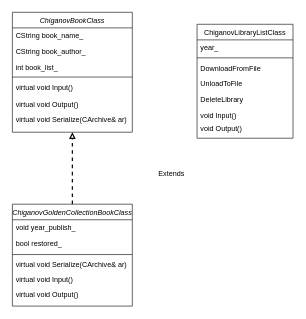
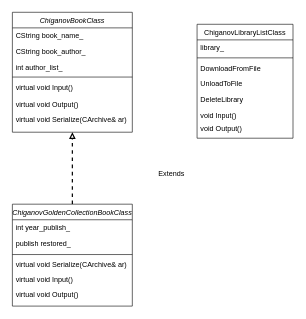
  <mxCell id="0" />
  <mxCell id="1" parent="0" />
  <mxCell id="2" value="ChiganovBookClass" style="swimlane;fontStyle=2;align=center;verticalAlign=top;childLayout=stackLayout;horizontal=1;startSize=26;horizontalStack=0;resizeParent=1;resizeLast=0;collapsible=1;marginBottom=0;rounded=0;shadow=0;strokeWidth=1;" vertex="1" parent="1"><mxGeometry x="20" y="20" width="200" height="200" as="geometry"><mxRectangle x="230" y="140" width="160" height="26" as="alternateBounds" /></mxGeometry></mxCell>
  <mxCell id="3" value="CString book_name_" style="text;align=left;verticalAlign=top;spacingLeft=4;spacingRight=4;overflow=hidden;rotatable=0;points=[[0,0.5],[1,0.5]];portConstraint=eastwest;" vertex="1" parent="2"><mxGeometry y="26" width="200" height="26" as="geometry" /></mxCell>
  <mxCell id="4" value="CString book_author_" style="text;align=left;verticalAlign=top;spacingLeft=4;spacingRight=4;overflow=hidden;rotatable=0;points=[[0,0.5],[1,0.5]];portConstraint=eastwest;rounded=0;shadow=0;html=0;" vertex="1" parent="2"><mxGeometry y="52" width="200" height="26" as="geometry" /></mxCell>
- <mxCell id="5" value="int book_list_" style="text;align=left;verticalAlign=top;spacingLeft=4;spacingRight=4;overflow=hidden;rotatable=0;points=[[0,0.5],[1,0.5]];portConstraint=eastwest;rounded=0;shadow=0;html=0;" vertex="1" parent="2"><mxGeometry y="78" width="200" height="26" as="geometry" /></mxCell>
+ <mxCell id="5" value="int author_list_" style="text;align=left;verticalAlign=top;spacingLeft=4;spacingRight=4;overflow=hidden;rotatable=0;points=[[0,0.5],[1,0.5]];portConstraint=eastwest;rounded=0;shadow=0;html=0;" vertex="1" parent="2"><mxGeometry y="78" width="200" height="26" as="geometry" /></mxCell>
  <mxCell id="6" value="" style="line;html=1;strokeWidth=1;align=left;verticalAlign=middle;spacingTop=-1;spacingLeft=3;spacingRight=3;rotatable=0;labelPosition=right;points=[];portConstraint=eastwest;" vertex="1" parent="2"><mxGeometry y="104" width="200" height="8" as="geometry" /></mxCell>
  <mxCell id="7" value="virtual void Input()" style="text;align=left;verticalAlign=top;spacingLeft=4;spacingRight=4;overflow=hidden;rotatable=0;points=[[0,0.5],[1,0.5]];portConstraint=eastwest;" vertex="1" parent="2"><mxGeometry y="112" width="200" height="28" as="geometry" /></mxCell>
  <mxCell id="8" value="virtual void Output()" style="text;align=left;verticalAlign=top;spacingLeft=4;spacingRight=4;overflow=hidden;rotatable=0;points=[[0,0.5],[1,0.5]];portConstraint=eastwest;" vertex="1" parent="2"><mxGeometry y="140" width="200" height="26" as="geometry" /></mxCell>
  <mxCell id="9" value="virtual void Serialize(CArchive&amp; ar)" style="text;align=left;verticalAlign=top;spacingLeft=4;spacingRight=4;overflow=hidden;rotatable=0;points=[[0,0.5],[1,0.5]];portConstraint=eastwest;" vertex="1" parent="2"><mxGeometry y="166" width="200" height="22" as="geometry" /></mxCell>
  <mxCell id="10" value="ChiganovLibraryListClass" style="swimlane;fontStyle=0;align=center;verticalAlign=top;childLayout=stackLayout;horizontal=1;startSize=26;horizontalStack=0;resizeParent=1;resizeLast=0;collapsible=1;marginBottom=0;rounded=0;shadow=0;strokeWidth=1;" vertex="1" parent="1"><mxGeometry x="328" y="40" width="160" height="190" as="geometry"><mxRectangle x="550" y="140" width="160" height="26" as="alternateBounds" /></mxGeometry></mxCell>
- <mxCell id="11" value="year_" style="text;align=left;verticalAlign=top;spacingLeft=4;spacingRight=4;overflow=hidden;rotatable=0;points=[[0,0.5],[1,0.5]];portConstraint=eastwest;" vertex="1" parent="10"><mxGeometry y="26" width="160" height="26" as="geometry" /></mxCell>
+ <mxCell id="11" value="library_" style="text;align=left;verticalAlign=top;spacingLeft=4;spacingRight=4;overflow=hidden;rotatable=0;points=[[0,0.5],[1,0.5]];portConstraint=eastwest;" vertex="1" parent="10"><mxGeometry y="26" width="160" height="26" as="geometry" /></mxCell>
  <mxCell id="12" value="" style="line;html=1;strokeWidth=1;align=left;verticalAlign=middle;spacingTop=-1;spacingLeft=3;spacingRight=3;rotatable=0;labelPosition=right;points=[];portConstraint=eastwest;" vertex="1" parent="10"><mxGeometry y="52" width="160" height="8" as="geometry" /></mxCell>
  <mxCell id="13" value="DownloadFromFile" style="text;align=left;verticalAlign=top;spacingLeft=4;spacingRight=4;overflow=hidden;rotatable=0;points=[[0,0.5],[1,0.5]];portConstraint=eastwest;" vertex="1" parent="10"><mxGeometry y="60" width="160" height="26" as="geometry" /></mxCell>
  <mxCell id="14" value="UnloadToFile" style="text;align=left;verticalAlign=top;spacingLeft=4;spacingRight=4;overflow=hidden;rotatable=0;points=[[0,0.5],[1,0.5]];portConstraint=eastwest;" vertex="1" parent="10"><mxGeometry y="86" width="160" height="26" as="geometry" /></mxCell>
  <mxCell id="15" value="DeleteLibrary" style="text;align=left;verticalAlign=top;spacingLeft=4;spacingRight=4;overflow=hidden;rotatable=0;points=[[0,0.5],[1,0.5]];portConstraint=eastwest;" vertex="1" parent="10"><mxGeometry y="112" width="160" height="26" as="geometry" /></mxCell>
  <mxCell id="16" value="void Input()" style="text;align=left;verticalAlign=top;spacingLeft=4;spacingRight=4;overflow=hidden;rotatable=0;points=[[0,0.5],[1,0.5]];portConstraint=eastwest;" vertex="1" parent="10"><mxGeometry y="138" width="160" height="22" as="geometry" /></mxCell>
  <mxCell id="17" value="void Output()" style="text;align=left;verticalAlign=top;spacingLeft=4;spacingRight=4;overflow=hidden;rotatable=0;points=[[0,0.5],[1,0.5]];portConstraint=eastwest;" vertex="1" parent="10"><mxGeometry y="160" width="160" height="20" as="geometry" /></mxCell>
  <mxCell id="18" style="edgeStyle=orthogonalEdgeStyle;rounded=0;orthogonalLoop=1;jettySize=auto;html=1;entryX=0.5;entryY=1;entryDx=0;entryDy=0;endArrow=block;endFill=0;startSize=100;sourcePerimeterSpacing=0;jumpSize=22;strokeWidth=2;dashed=1;" edge="1" parent="1" source="19" target="2"><mxGeometry relative="1" as="geometry" /></mxCell>
  <mxCell id="19" value="ChiganovGoldenCollectionBookClass" style="swimlane;fontStyle=2;align=center;verticalAlign=top;childLayout=stackLayout;horizontal=1;startSize=26;horizontalStack=0;resizeParent=1;resizeLast=0;collapsible=1;marginBottom=0;rounded=0;shadow=0;strokeWidth=1;" vertex="1" parent="1"><mxGeometry x="20" y="340" width="200" height="170" as="geometry"><mxRectangle x="230" y="140" width="160" height="26" as="alternateBounds" /></mxGeometry></mxCell>
- <mxCell id="20" value="void year_publish_" style="text;align=left;verticalAlign=top;spacingLeft=4;spacingRight=4;overflow=hidden;rotatable=0;points=[[0,0.5],[1,0.5]];portConstraint=eastwest;" vertex="1" parent="19"><mxGeometry y="26" width="200" height="26" as="geometry" /></mxCell>
- <mxCell id="21" value="bool restored_" style="text;align=left;verticalAlign=top;spacingLeft=4;spacingRight=4;overflow=hidden;rotatable=0;points=[[0,0.5],[1,0.5]];portConstraint=eastwest;rounded=0;shadow=0;html=0;" vertex="1" parent="19"><mxGeometry y="52" width="200" height="28" as="geometry" /></mxCell>
+ <mxCell id="20" value="int year_publish_" style="text;align=left;verticalAlign=top;spacingLeft=4;spacingRight=4;overflow=hidden;rotatable=0;points=[[0,0.5],[1,0.5]];portConstraint=eastwest;" vertex="1" parent="19"><mxGeometry y="26" width="200" height="26" as="geometry" /></mxCell>
+ <mxCell id="21" value="publish restored_" style="text;align=left;verticalAlign=top;spacingLeft=4;spacingRight=4;overflow=hidden;rotatable=0;points=[[0,0.5],[1,0.5]];portConstraint=eastwest;rounded=0;shadow=0;html=0;" vertex="1" parent="19"><mxGeometry y="52" width="200" height="28" as="geometry" /></mxCell>
  <mxCell id="22" value="" style="line;html=1;strokeWidth=1;align=left;verticalAlign=middle;spacingTop=-1;spacingLeft=3;spacingRight=3;rotatable=0;labelPosition=right;points=[];portConstraint=eastwest;" vertex="1" parent="19"><mxGeometry y="80" width="200" height="8" as="geometry" /></mxCell>
  <mxCell id="23" value="virtual void Serialize(CArchive&amp; ar)" style="text;align=left;verticalAlign=top;spacingLeft=4;spacingRight=4;overflow=hidden;rotatable=0;points=[[0,0.5],[1,0.5]];portConstraint=eastwest;" vertex="1" parent="19"><mxGeometry y="88" width="200" height="24" as="geometry" /></mxCell>
  <mxCell id="24" value="virtual void Input()" style="text;align=left;verticalAlign=top;spacingLeft=4;spacingRight=4;overflow=hidden;rotatable=0;points=[[0,0.5],[1,0.5]];portConstraint=eastwest;" vertex="1" parent="19"><mxGeometry y="112" width="200" height="26" as="geometry" /></mxCell>
  <mxCell id="25" value="virtual void Output()" style="text;align=left;verticalAlign=top;spacingLeft=4;spacingRight=4;overflow=hidden;rotatable=0;points=[[0,0.5],[1,0.5]];portConstraint=eastwest;" vertex="1" parent="19"><mxGeometry y="138" width="200" height="26" as="geometry" /></mxCell>
  <mxCell id="26" value="Extends" style="text;html=1;align=center;verticalAlign=middle;resizable=0;points=[];autosize=1;strokeColor=none;fillColor=none;" vertex="1" parent="1"><mxGeometry x="255" y="280" width="60" height="20" as="geometry" /></mxCell>
